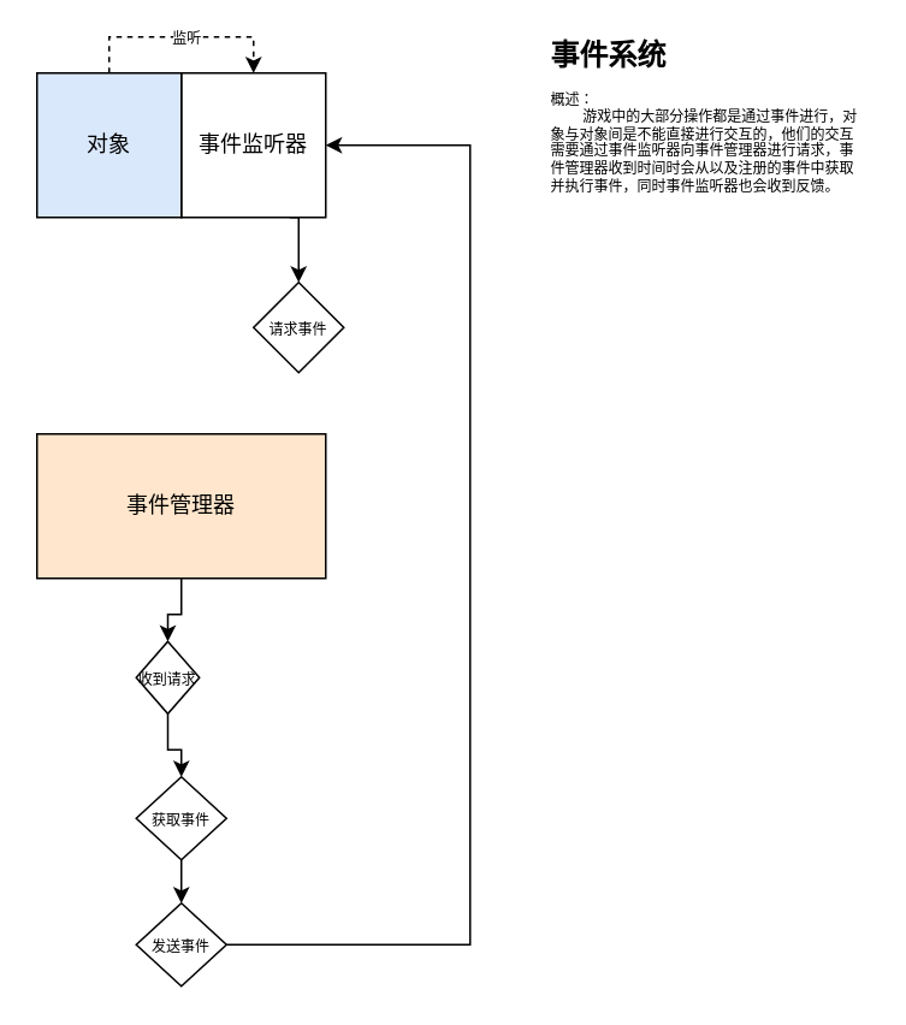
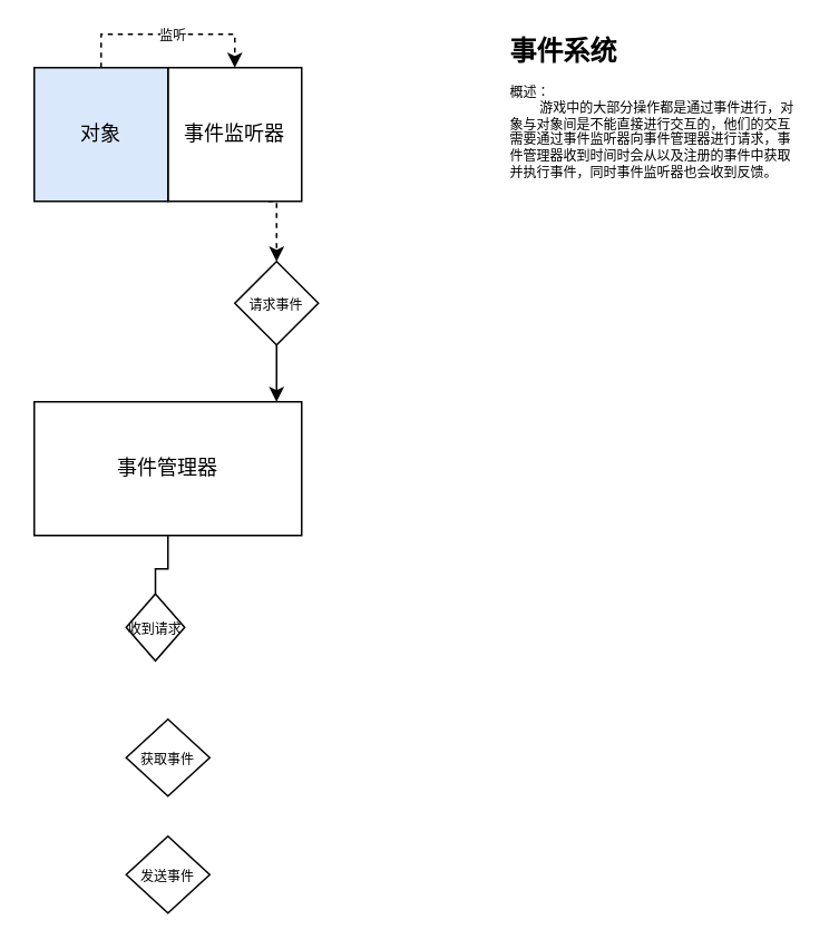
  <mxCell id="0" />
  <mxCell id="1" parent="0" />
- <mxCell id="2" style="edgeStyle=orthogonalEdgeStyle;rounded=0;orthogonalLoop=1;jettySize=auto;html=1;entryX=0.5;entryY=0;entryDx=0;entryDy=0;" edge="1" parent="1" source="3" target="10"><mxGeometry relative="1" as="geometry" /></mxCell>
- <mxCell id="3" value="事件管理器" style="rounded=0;whiteSpace=wrap;html=1;fillColor=#ffe6cc;" vertex="1" parent="1"><mxGeometry x="20" y="240" width="160" height="80" as="geometry" /></mxCell>
- <mxCell id="4" style="edgeStyle=orthogonalEdgeStyle;rounded=0;orthogonalLoop=1;jettySize=auto;html=1;exitX=0.75;exitY=1;exitDx=0;exitDy=0;entryX=0.5;entryY=0;entryDx=0;entryDy=0;" edge="1" parent="1" source="5" target="12"><mxGeometry relative="1" as="geometry" /></mxCell>
+ <mxCell id="2" style="edgeStyle=orthogonalEdgeStyle;rounded=0;orthogonalLoop=1;jettySize=auto;html=1;entryX=0.5;entryY=0;entryDx=0;entryDy=0;endArrow=none;" edge="1" parent="1" source="3" target="10"><mxGeometry relative="1" as="geometry" /></mxCell>
+ <mxCell id="3" value="事件管理器" style="rounded=0;whiteSpace=wrap;html=1;" vertex="1" parent="1"><mxGeometry x="20" y="240" width="160" height="80" as="geometry" /></mxCell>
+ <mxCell id="4" style="edgeStyle=orthogonalEdgeStyle;rounded=0;orthogonalLoop=1;jettySize=auto;html=1;exitX=0.75;exitY=1;exitDx=0;exitDy=0;entryX=0.5;entryY=0;entryDx=0;entryDy=0;dashed=1;" edge="1" parent="1" source="5" target="12"><mxGeometry relative="1" as="geometry" /></mxCell>
  <mxCell id="5" value="事件监听器" style="rounded=0;whiteSpace=wrap;html=1;" vertex="1" parent="1"><mxGeometry x="100" y="40" width="80" height="80" as="geometry" /></mxCell>
  <mxCell id="6" style="edgeStyle=orthogonalEdgeStyle;rounded=0;orthogonalLoop=1;jettySize=auto;html=1;fontSize=8;entryX=0.5;entryY=0;entryDx=0;entryDy=0;dashed=1;" edge="1" parent="1" source="8" target="5"><mxGeometry relative="1" as="geometry"><mxPoint x="90" y="-20" as="targetPoint" /></mxGeometry></mxCell>
  <mxCell id="7" value="监听" style="edgeLabel;html=1;align=center;verticalAlign=middle;resizable=0;points=[];fontSize=8;" vertex="1" connectable="0" parent="6"><mxGeometry x="0.03" relative="1" as="geometry"><mxPoint as="offset" /></mxGeometry></mxCell>
  <mxCell id="8" value="对象" style="rounded=0;whiteSpace=wrap;html=1;fillColor=#dae8fc;" vertex="1" parent="1"><mxGeometry x="20" y="40" width="80" height="80" as="geometry" /></mxCell>
- <mxCell id="9" style="edgeStyle=orthogonalEdgeStyle;rounded=0;orthogonalLoop=1;jettySize=auto;html=1;entryX=0.5;entryY=0;entryDx=0;entryDy=0;fontSize=8;" edge="1" parent="1" source="10" target="14"><mxGeometry relative="1" as="geometry" /></mxCell>
  <mxCell id="10" value="&lt;font style=&quot;font-size: 8px&quot;&gt;收到请求&lt;/font&gt;" style="rhombus;whiteSpace=wrap;html=1;" vertex="1" parent="1"><mxGeometry x="75" y="355" width="35" height="40" as="geometry" /></mxCell>
+ <mxCell id="11" style="edgeStyle=orthogonalEdgeStyle;rounded=0;orthogonalLoop=1;jettySize=auto;html=1;entryX=0.906;entryY=0;entryDx=0;entryDy=0;entryPerimeter=0;fontSize=8;" edge="1" parent="1" source="12" target="3"><mxGeometry relative="1" as="geometry" /></mxCell>
  <mxCell id="12" value="&lt;font style=&quot;font-size: 8px&quot;&gt;请求事件&lt;/font&gt;" style="rhombus;whiteSpace=wrap;html=1;" vertex="1" parent="1"><mxGeometry x="140" y="156" width="50" height="50" as="geometry" /></mxCell>
- <mxCell id="13" style="edgeStyle=orthogonalEdgeStyle;rounded=0;orthogonalLoop=1;jettySize=auto;html=1;entryX=0.5;entryY=0;entryDx=0;entryDy=0;fontSize=8;" edge="1" parent="1" source="14" target="16"><mxGeometry relative="1" as="geometry" /></mxCell>
  <mxCell id="14" value="&lt;span style=&quot;font-size: 8px&quot;&gt;获取事件&lt;/span&gt;" style="rhombus;whiteSpace=wrap;html=1;" vertex="1" parent="1"><mxGeometry x="75" y="430" width="50" height="46" as="geometry" /></mxCell>
- <mxCell id="15" style="edgeStyle=orthogonalEdgeStyle;rounded=0;orthogonalLoop=1;jettySize=auto;html=1;entryX=1;entryY=0.5;entryDx=0;entryDy=0;fontSize=8;" edge="1" parent="1" source="16" target="5"><mxGeometry relative="1" as="geometry"><Array as="points"><mxPoint x="260" y="523" /><mxPoint x="260" y="80" /></Array></mxGeometry></mxCell>
  <mxCell id="16" value="&lt;span style=&quot;font-size: 8px&quot;&gt;发送事件&lt;/span&gt;" style="rhombus;whiteSpace=wrap;html=1;" vertex="1" parent="1"><mxGeometry x="75" y="500" width="50" height="46" as="geometry" /></mxCell>
  <mxCell id="17" value="&lt;h1&gt;事件系统&lt;/h1&gt;&lt;div&gt;概述：&lt;/div&gt;&lt;div&gt;&lt;span style=&quot;white-space: pre&quot;&gt;&#09;&lt;/span&gt;游戏中的大部分操作都是通过事件进行，对象与对象间是不能直接进行交互的，他们的交互需要通过事件监听器向事件管理器进行请求，事件管理器收到时间时会从以及注册的事件中获取并执行事件，同时事件监听器也会收到反馈。&lt;br&gt;&lt;/div&gt;" style="text;html=1;strokeColor=none;fillColor=none;spacing=5;spacingTop=-20;whiteSpace=wrap;overflow=hidden;rounded=0;fontSize=8;arcSize=0;" vertex="1" parent="1"><mxGeometry x="300" y="20" width="180" height="100" as="geometry" /></mxCell>
